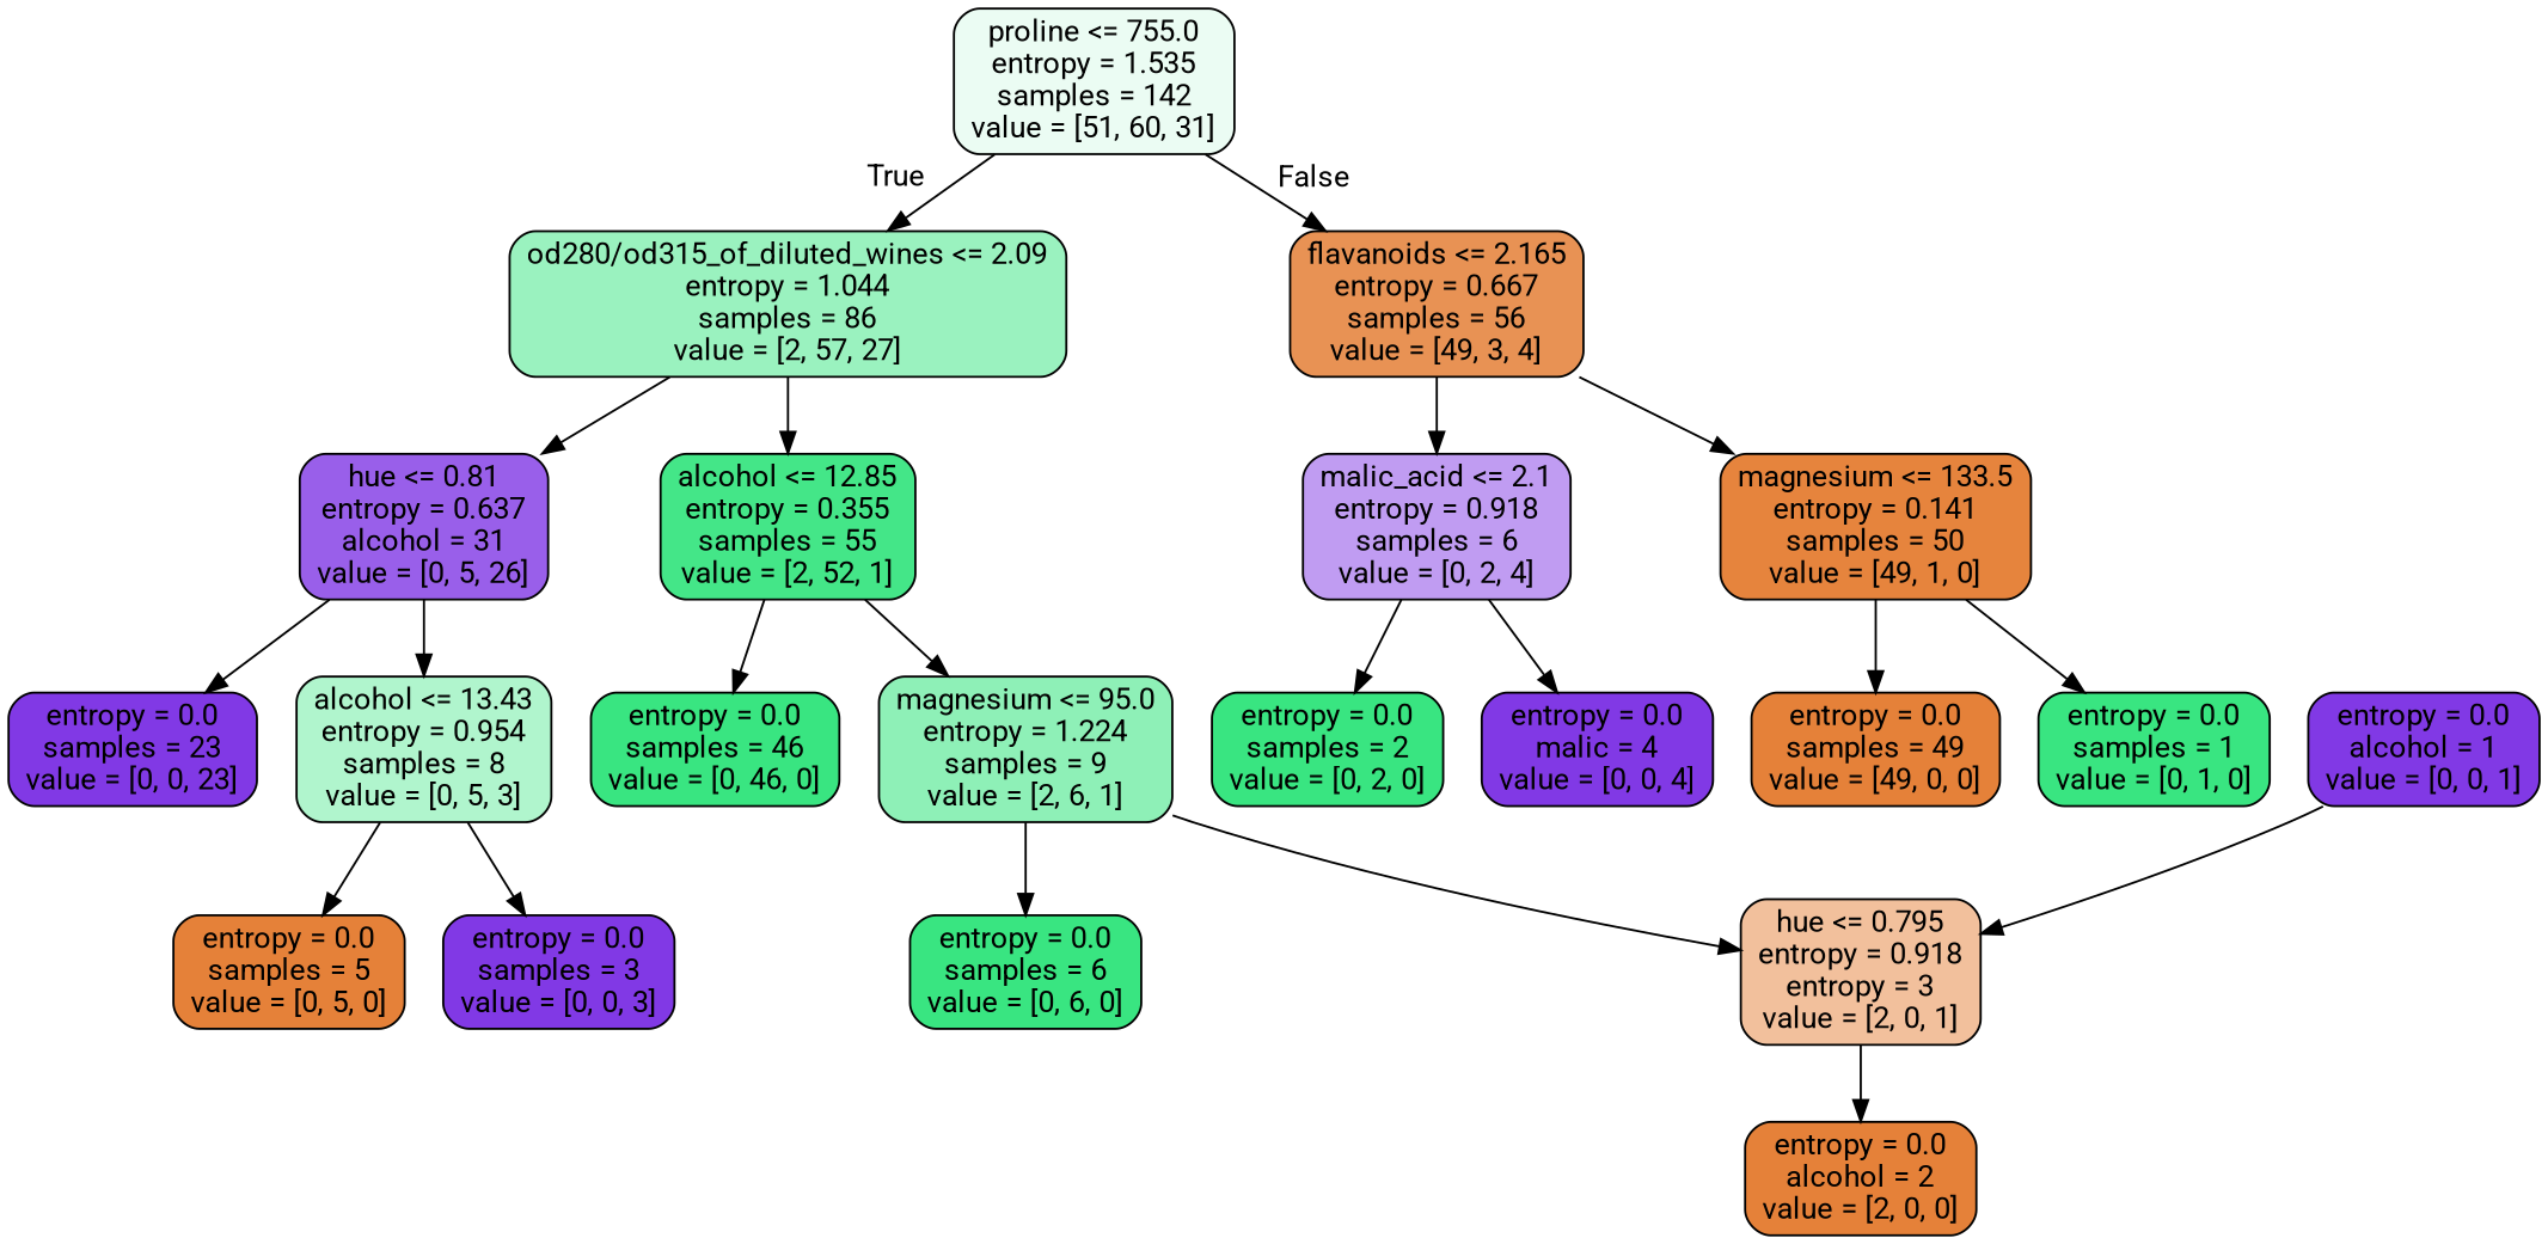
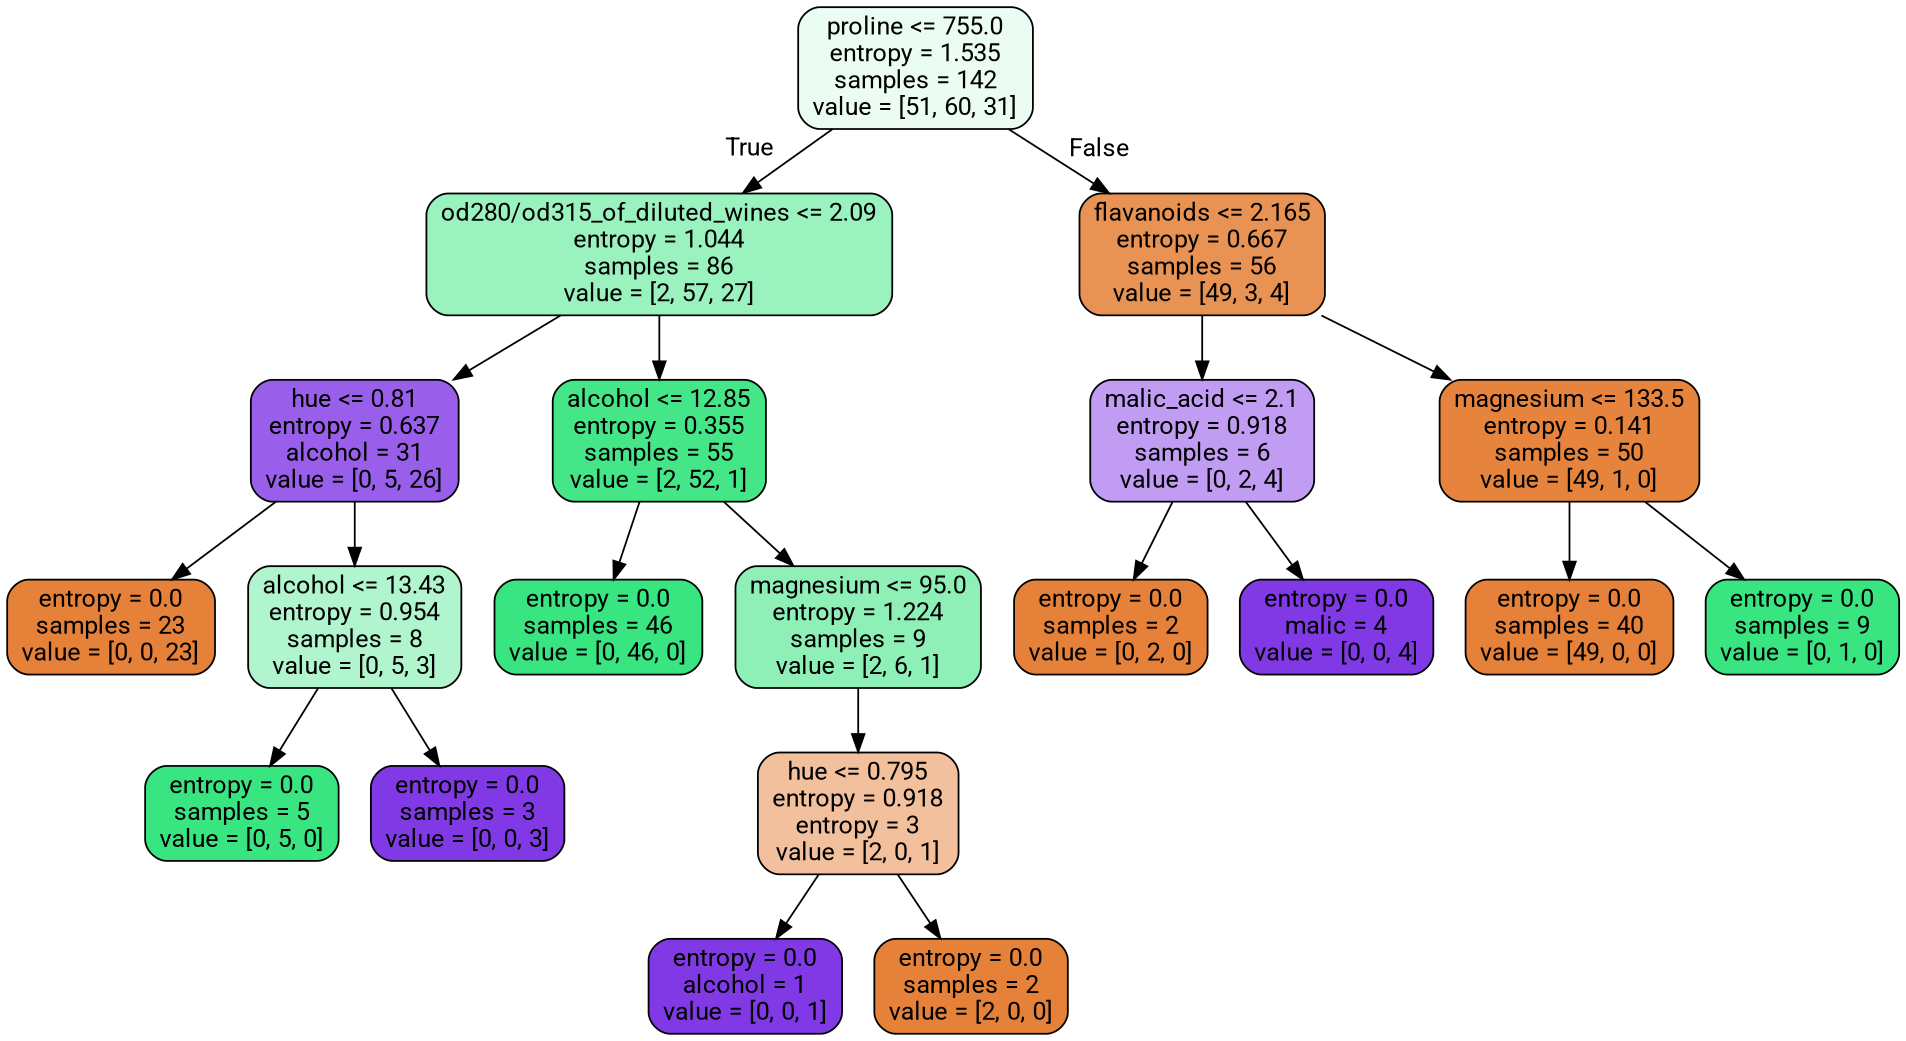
  digraph {
    fontname=Roboto
    node [color=black fillcolor="#39e581" fontname=Roboto shape=box style="filled, rounded"]
    edge [fontname=Roboto]
    n1 [fillcolor="#ebfcf3" label="proline <= 755.0\nentropy = 1.535\nsamples = 142\nvalue = [51, 60, 31]"]
    n2 [fillcolor="#9af2bf" label="od280/od315_of_diluted_wines <= 2.09\nentropy = 1.044\nsamples = 86\nvalue = [2, 57, 27]"]
    n3 [fillcolor="#e89254" label="flavanoids <= 2.165\nentropy = 0.667\nsamples = 56\nvalue = [49, 3, 4]"]
    n4 [fillcolor="#995fea" label="hue <= 0.81\nentropy = 0.637\nalcohol = 31\nvalue = [0, 5, 26]"]
    n5 [fillcolor="#44e688" label="alcohol <= 12.85\nentropy = 0.355\nsamples = 55\nvalue = [2, 52, 1]"]
    n6 [fillcolor="#c09cf2" label="malic_acid <= 2.1\nentropy = 0.918\nsamples = 6\nvalue = [0, 2, 4]"]
    n7 [fillcolor="#e6843d" label="magnesium <= 133.5\nentropy = 0.141\nsamples = 50\nvalue = [49, 1, 0]"]
-   n8 [fillcolor="#8139e5" label="entropy = 0.0\nsamples = 23\nvalue = [0, 0, 23]"]
+   n8 [fillcolor="#e58139" label="entropy = 0.0\nsamples = 23\nvalue = [0, 0, 23]"]
    n9 [fillcolor="#b0f5cd" label="alcohol <= 13.43\nentropy = 0.954\nsamples = 8\nvalue = [0, 5, 3]"]
    n10 [label="entropy = 0.0\nsamples = 46\nvalue = [0, 46, 0]"]
    n11 [fillcolor="#8ef0b7" label="magnesium <= 95.0\nentropy = 1.224\nsamples = 9\nvalue = [2, 6, 1]"]
-   n12 [fillcolor="#e58139" label="entropy = 0.0\nsamples = 5\nvalue = [0, 5, 0]"]
+   n12 [label="entropy = 0.0\nsamples = 5\nvalue = [0, 5, 0]"]
    n13 [fillcolor="#8139e5" label="entropy = 0.0\nsamples = 3\nvalue = [0, 0, 3]"]
-   n14 [label="entropy = 0.0\nsamples = 6\nvalue = [0, 6, 0]"]
    n15 [fillcolor="#f2c09c" label="hue <= 0.795\nentropy = 0.918\nentropy = 3\nvalue = [2, 0, 1]"]
    n16 [fillcolor="#8139e5" label="entropy = 0.0\nalcohol = 1\nvalue = [0, 0, 1]"]
-   n17 [fillcolor="#e58139" label="entropy = 0.0\nalcohol = 2\nvalue = [2, 0, 0]"]
-   n18 [label="entropy = 0.0\nsamples = 2\nvalue = [0, 2, 0]"]
+   n17 [fillcolor="#e58139" label="entropy = 0.0\nsamples = 2\nvalue = [2, 0, 0]"]
+   n18 [fillcolor="#e58139" label="entropy = 0.0\nsamples = 2\nvalue = [0, 2, 0]"]
    n19 [fillcolor="#8139e5" label="entropy = 0.0\nmalic = 4\nvalue = [0, 0, 4]"]
-   n20 [fillcolor="#e58139" label="entropy = 0.0\nsamples = 49\nvalue = [49, 0, 0]"]
-   n21 [label="entropy = 0.0\nsamples = 1\nvalue = [0, 1, 0]"]
+   n20 [fillcolor="#e58139" label="entropy = 0.0\nsamples = 40\nvalue = [49, 0, 0]"]
+   n21 [label="entropy = 0.0\nsamples = 9\nvalue = [0, 1, 0]"]
    n1 -> n2 [headlabel=True labelangle=45 labeldistance=2.5]
    n1 -> n3 [headlabel=False labelangle=-45 labeldistance=2.5]
    n2 -> n4
    n2 -> n5
    n3 -> n6
    n3 -> n7
    n4 -> n8
    n4 -> n9
    n5 -> n10
    n5 -> n11
    n6 -> n18
    n6 -> n19
    n7 -> n20
    n7 -> n21
    n9 -> n12
    n9 -> n13
-   n11 -> n14
    n11 -> n15
-   n16 -> n15
+   n15 -> n16
    n15 -> n17
  }
